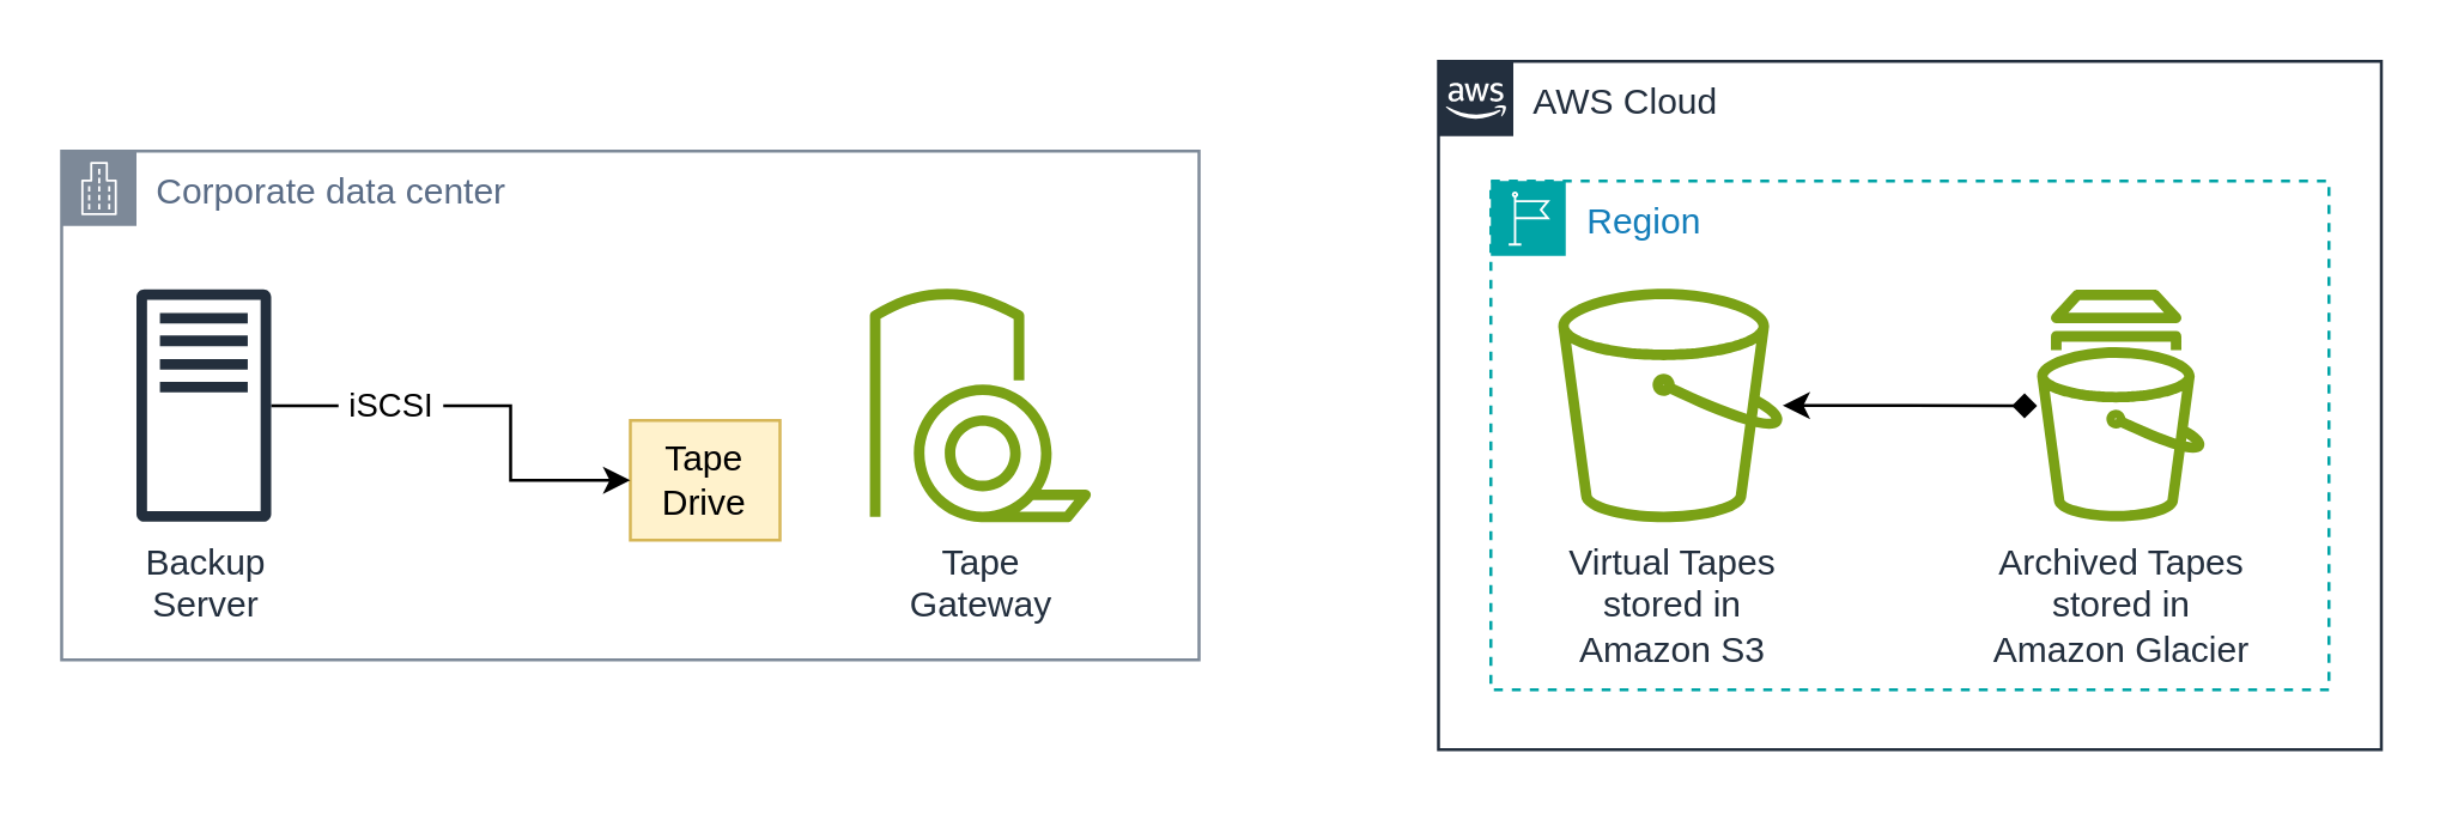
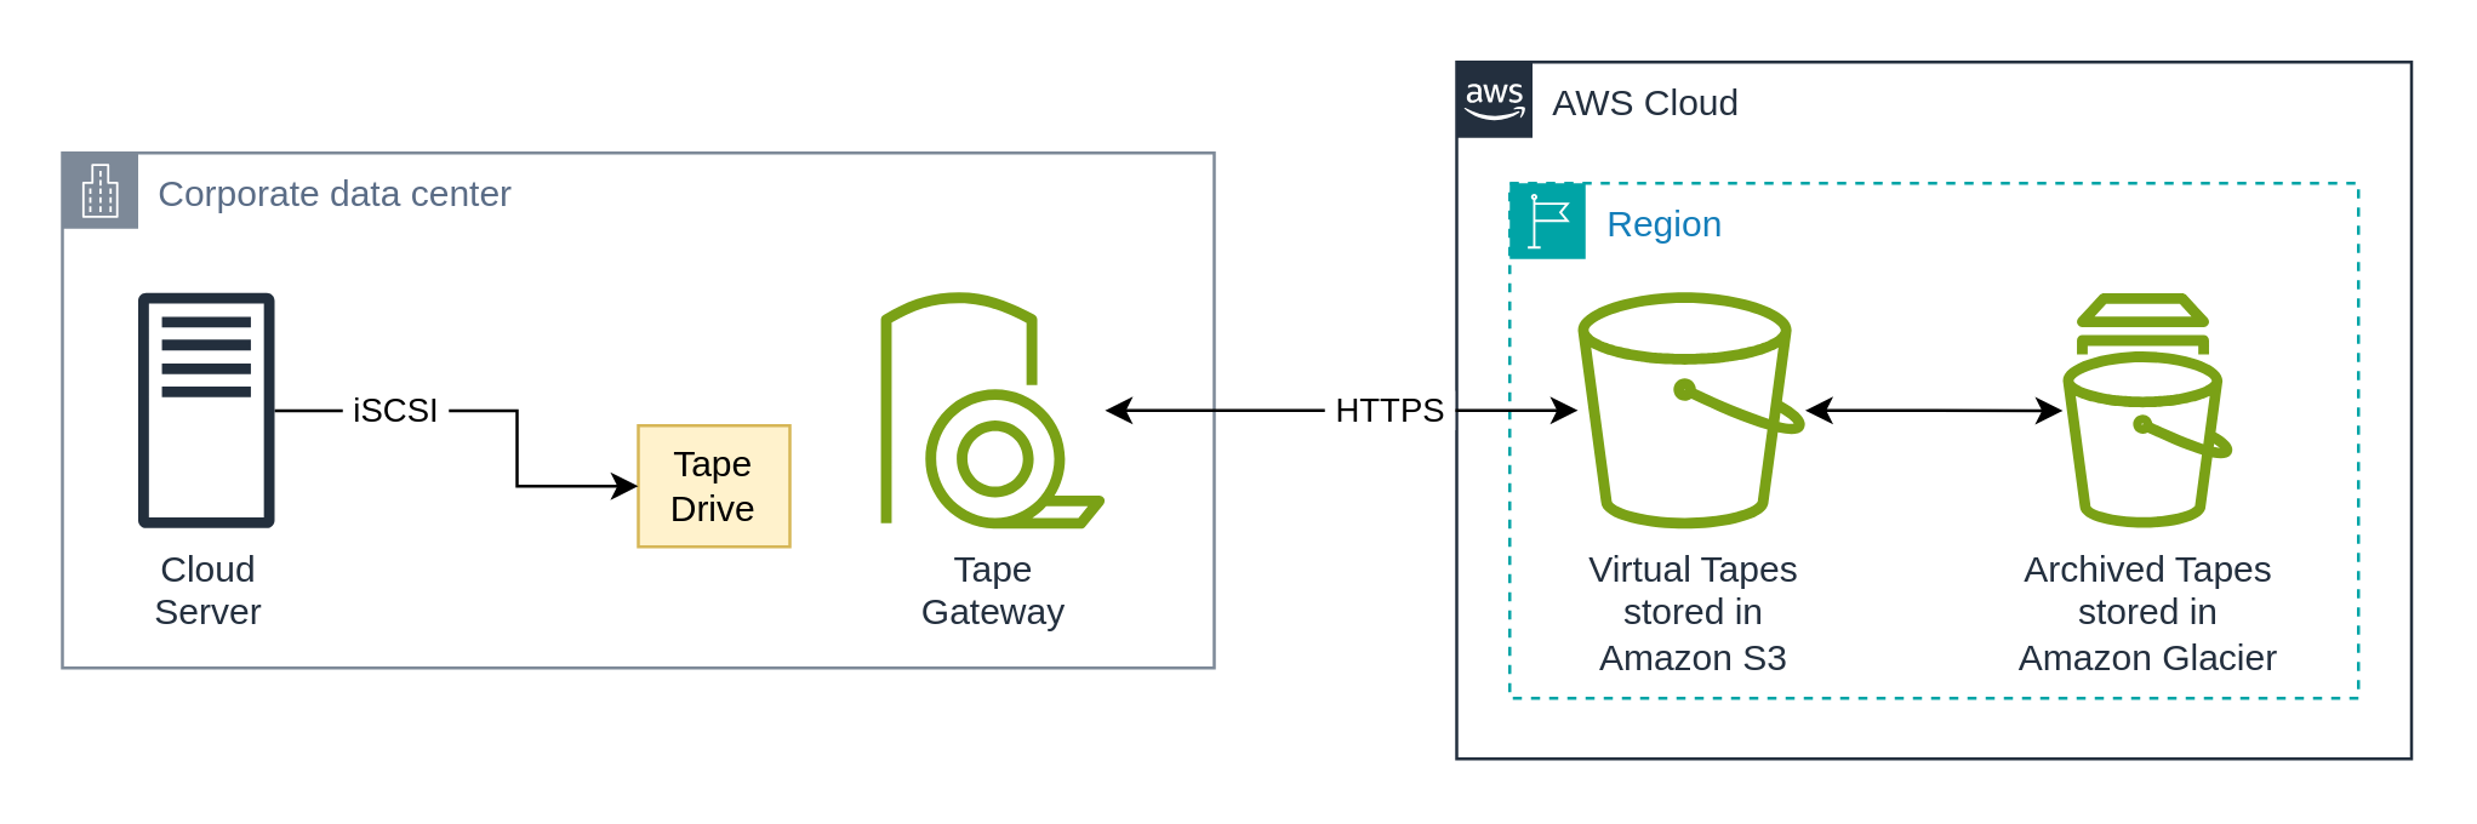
  <mxCell id="0" />
  <mxCell id="1" parent="0" />
  <mxCell id="2" value="Corporate data center" style="points=[[0,0],[0.25,0],[0.5,0],[0.75,0],[1,0],[1,0.25],[1,0.5],[1,0.75],[1,1],[0.75,1],[0.5,1],[0.25,1],[0,1],[0,0.75],[0,0.5],[0,0.25]];outlineConnect=0;gradientColor=none;html=1;whiteSpace=wrap;fontSize=12;fontStyle=0;container=1;pointerEvents=0;collapsible=0;recursiveResize=0;shape=mxgraph.aws4.group;grIcon=mxgraph.aws4.group_corporate_data_center;strokeColor=#7D8998;fillColor=none;verticalAlign=top;align=left;spacingLeft=30;fontColor=#5A6C86;dashed=0;" vertex="1" parent="1"><mxGeometry x="20" y="50" width="380" height="170" as="geometry" /></mxCell>
  <mxCell id="3" value="Tape&lt;div&gt;Drive&lt;/div&gt;" style="whiteSpace=wrap;html=1;fillColor=#fff2cc;strokeColor=#d6b656;" vertex="1" parent="2"><mxGeometry x="190" y="90" width="50" height="40" as="geometry" /></mxCell>
  <mxCell id="4" value="Tape&lt;div&gt;Gateway&lt;/div&gt;" style="sketch=0;outlineConnect=0;fontColor=#232F3E;gradientColor=none;fillColor=#7AA116;strokeColor=none;dashed=0;verticalLabelPosition=bottom;verticalAlign=top;align=center;html=1;fontSize=12;fontStyle=0;aspect=fixed;pointerEvents=1;shape=mxgraph.aws4.tape_gateway;" vertex="1" parent="2"><mxGeometry x="270" y="46" width="74" height="78" as="geometry" /></mxCell>
  <mxCell id="5" value="AWS Cloud" style="points=[[0,0],[0.25,0],[0.5,0],[0.75,0],[1,0],[1,0.25],[1,0.5],[1,0.75],[1,1],[0.75,1],[0.5,1],[0.25,1],[0,1],[0,0.75],[0,0.5],[0,0.25]];outlineConnect=0;gradientColor=none;html=1;whiteSpace=wrap;fontSize=12;fontStyle=0;container=1;pointerEvents=0;collapsible=0;recursiveResize=0;shape=mxgraph.aws4.group;grIcon=mxgraph.aws4.group_aws_cloud_alt;strokeColor=#232F3E;fillColor=none;verticalAlign=top;align=left;spacingLeft=30;fontColor=#232F3E;dashed=0;" vertex="1" parent="1"><mxGeometry x="480" y="20" width="315" height="230" as="geometry" /></mxCell>
  <mxCell id="6" value="Region" style="points=[[0,0],[0.25,0],[0.5,0],[0.75,0],[1,0],[1,0.25],[1,0.5],[1,0.75],[1,1],[0.75,1],[0.5,1],[0.25,1],[0,1],[0,0.75],[0,0.5],[0,0.25]];outlineConnect=0;gradientColor=none;html=1;whiteSpace=wrap;fontSize=12;fontStyle=0;container=1;pointerEvents=0;collapsible=0;recursiveResize=0;shape=mxgraph.aws4.group;grIcon=mxgraph.aws4.group_region;strokeColor=#00A4A6;fillColor=none;verticalAlign=top;align=left;spacingLeft=30;fontColor=#147EBA;dashed=1;" vertex="1" parent="5"><mxGeometry x="17.5" y="40" width="280" height="170" as="geometry" /></mxCell>
  <mxCell id="7" value="Virtual Tapes&lt;div&gt;stored in&lt;/div&gt;&lt;div&gt;Amazon S3&lt;/div&gt;" style="sketch=0;outlineConnect=0;fontColor=#232F3E;gradientColor=none;fillColor=#7AA116;strokeColor=none;dashed=0;verticalLabelPosition=bottom;verticalAlign=top;align=center;html=1;fontSize=12;fontStyle=0;aspect=fixed;pointerEvents=1;shape=mxgraph.aws4.bucket;labelPosition=center;spacingLeft=0;" vertex="1" parent="6"><mxGeometry x="22.5" y="36" width="75" height="78" as="geometry" /></mxCell>
  <mxCell id="8" value="Archived Tapes&lt;div&gt;stored in&lt;/div&gt;&lt;div&gt;Amazon Glacier&lt;/div&gt;" style="sketch=0;outlineConnect=0;fontColor=#232F3E;gradientColor=none;fillColor=#7AA116;strokeColor=none;dashed=0;verticalLabelPosition=bottom;verticalAlign=top;align=center;html=1;fontSize=12;fontStyle=0;aspect=fixed;pointerEvents=1;shape=mxgraph.aws4.snapshot;" vertex="1" parent="6"><mxGeometry x="182.5" y="36" width="56" height="78" as="geometry" /></mxCell>
- <mxCell id="9" style="edgeStyle=orthogonalEdgeStyle;rounded=0;orthogonalLoop=1;jettySize=auto;html=1;startArrow=classic;startFill=1;endArrow=diamond;" edge="1" parent="6" source="7" target="8"><mxGeometry relative="1" as="geometry" /></mxCell>
+ <mxCell id="9" style="edgeStyle=orthogonalEdgeStyle;rounded=0;orthogonalLoop=1;jettySize=auto;html=1;startArrow=classic;startFill=1;" edge="1" parent="6" source="7" target="8"><mxGeometry relative="1" as="geometry" /></mxCell>
  <mxCell id="10" value="&amp;nbsp;iSCSI&amp;nbsp;" style="edgeStyle=orthogonalEdgeStyle;rounded=0;orthogonalLoop=1;jettySize=auto;html=1;" edge="1" parent="1" source="11" target="3"><mxGeometry x="-0.448" relative="1" as="geometry"><Array as="points"><mxPoint x="170" y="135" /><mxPoint x="170" y="160" /></Array><mxPoint as="offset" /></mxGeometry></mxCell>
- <mxCell id="11" value="Backup&lt;div&gt;Server&lt;/div&gt;" style="sketch=0;outlineConnect=0;fontColor=#232F3E;gradientColor=none;fillColor=#232F3D;strokeColor=none;dashed=0;verticalLabelPosition=bottom;verticalAlign=top;align=center;html=1;fontSize=12;fontStyle=0;aspect=fixed;pointerEvents=1;shape=mxgraph.aws4.traditional_server;" vertex="1" parent="1"><mxGeometry x="45" y="96" width="45" height="78" as="geometry" /></mxCell>
+ <mxCell id="11" value="Cloud&lt;div&gt;Server&lt;/div&gt;" style="sketch=0;outlineConnect=0;fontColor=#232F3E;gradientColor=none;fillColor=#232F3D;strokeColor=none;dashed=0;verticalLabelPosition=bottom;verticalAlign=top;align=center;html=1;fontSize=12;fontStyle=0;aspect=fixed;pointerEvents=1;shape=mxgraph.aws4.traditional_server;" vertex="1" parent="1"><mxGeometry x="45" y="96" width="45" height="78" as="geometry" /></mxCell>
+ <mxCell id="12" value="&amp;nbsp;HTTPS&amp;nbsp;" style="edgeStyle=orthogonalEdgeStyle;rounded=0;orthogonalLoop=1;jettySize=auto;html=1;startArrow=classic;startFill=1;" edge="1" parent="1" source="4" target="7"><mxGeometry x="0.2" relative="1" as="geometry"><mxPoint x="295" y="135.1" as="sourcePoint" /><mxPoint as="offset" /></mxGeometry></mxCell>
